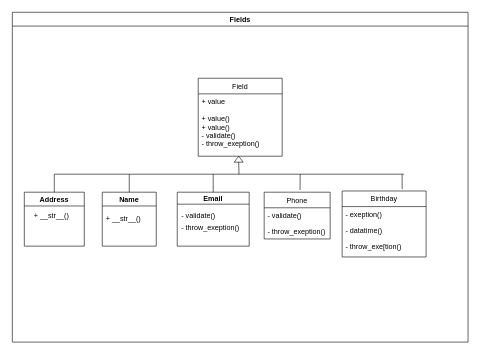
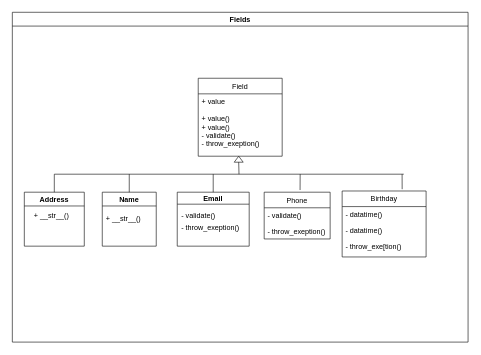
  <mxCell id="0" />
  <mxCell id="1" parent="0" />
  <mxCell id="2" value="Field" style="swimlane;fontStyle=0;childLayout=stackLayout;horizontal=1;startSize=26;fillColor=none;horizontalStack=0;resizeParent=1;resizeParentMax=0;resizeLast=0;collapsible=1;marginBottom=0;" vertex="1" parent="1"><mxGeometry x="330" y="130" width="140" height="130" as="geometry" /></mxCell>
  <mxCell id="3" value="+ value&#10;&#10;+ value()&#10;+ value()&#10;- validate()&#10;- throw_exeption()&#10;" style="text;strokeColor=none;fillColor=none;align=left;verticalAlign=top;spacingLeft=4;spacingRight=4;overflow=hidden;rotatable=0;points=[[0,0.5],[1,0.5]];portConstraint=eastwest;" vertex="1" parent="2"><mxGeometry y="26" width="140" height="104" as="geometry" /></mxCell>
  <mxCell id="4" value="Name" style="swimlane;" vertex="1" parent="1"><mxGeometry x="170" y="320" width="90" height="90" as="geometry" /></mxCell>
  <mxCell id="5" value="+ __str__()" style="text;html=1;align=center;verticalAlign=middle;resizable=0;points=[];autosize=1;strokeColor=none;fillColor=none;" vertex="1" parent="4"><mxGeometry y="35" width="70" height="20" as="geometry" /></mxCell>
  <mxCell id="6" value="Email" style="swimlane;startSize=20;" vertex="1" parent="1"><mxGeometry x="295" y="320" width="120" height="90" as="geometry" /></mxCell>
  <mxCell id="7" value="- throw_exeption()&lt;br&gt;" style="text;html=1;align=center;verticalAlign=middle;resizable=0;points=[];autosize=1;strokeColor=none;fillColor=none;" vertex="1" parent="6"><mxGeometry y="50" width="110" height="20" as="geometry" /></mxCell>
  <mxCell id="8" value="Address" style="swimlane;startSize=23;" vertex="1" parent="1"><mxGeometry y="320" width="100" height="90" as="geometry" x="40" /></mxCell>
  <mxCell id="9" value="+ __str__()&lt;br&gt;" style="text;html=1;align=center;verticalAlign=middle;resizable=0;points=[];autosize=1;strokeColor=none;fillColor=none;" vertex="1" parent="8"><mxGeometry x="10" y="30" width="70" height="20" as="geometry" /></mxCell>
  <mxCell id="10" value="&lt;br&gt;" style="text;html=1;align=center;verticalAlign=middle;resizable=0;points=[];autosize=1;strokeColor=none;fillColor=none;" vertex="1" parent="1"><mxGeometry x="290" y="350" width="20" height="20" as="geometry" /></mxCell>
  <mxCell id="11" value="- validate()" style="text;html=1;align=center;verticalAlign=middle;resizable=0;points=[];autosize=1;strokeColor=none;fillColor=none;" vertex="1" parent="1"><mxGeometry x="295" y="350" width="70" height="20" as="geometry" /></mxCell>
  <mxCell id="12" value="Phone" style="swimlane;fontStyle=0;childLayout=stackLayout;horizontal=1;startSize=26;fillColor=none;horizontalStack=0;resizeParent=1;resizeParentMax=0;resizeLast=0;collapsible=1;marginBottom=0;" vertex="1" parent="1"><mxGeometry x="440" y="320" width="110" height="78" as="geometry" /></mxCell>
  <mxCell id="13" value="" style="endArrow=none;html=1;exitX=0.715;exitY=-0.027;exitDx=0;exitDy=0;exitPerimeter=0;" edge="1" parent="12" source="16"><mxGeometry width="50" height="50" relative="1" as="geometry"><mxPoint x="230" y="-10" as="sourcePoint" /><mxPoint x="230" y="-30" as="targetPoint" /></mxGeometry></mxCell>
  <mxCell id="14" value="- validate()" style="text;strokeColor=none;fillColor=none;align=left;verticalAlign=top;spacingLeft=4;spacingRight=4;overflow=hidden;rotatable=0;points=[[0,0.5],[1,0.5]];portConstraint=eastwest;" vertex="1" parent="12"><mxGeometry y="26" width="110" height="26" as="geometry" /></mxCell>
  <mxCell id="15" value="- throw_exeption()" style="text;strokeColor=none;fillColor=none;align=left;verticalAlign=top;spacingLeft=4;spacingRight=4;overflow=hidden;rotatable=0;points=[[0,0.5],[1,0.5]];portConstraint=eastwest;" vertex="1" parent="12"><mxGeometry y="52" width="110" height="26" as="geometry" /></mxCell>
  <mxCell id="16" value="Birthday" style="swimlane;fontStyle=0;childLayout=stackLayout;horizontal=1;startSize=26;fillColor=none;horizontalStack=0;resizeParent=1;resizeParentMax=0;resizeLast=0;collapsible=1;marginBottom=0;" vertex="1" parent="1"><mxGeometry x="570" y="318" width="140" height="110" as="geometry" /></mxCell>
- <mxCell id="17" value="- exeption()" style="text;strokeColor=none;fillColor=none;align=left;verticalAlign=top;spacingLeft=4;spacingRight=4;overflow=hidden;rotatable=0;points=[[0,0.5],[1,0.5]];portConstraint=eastwest;" vertex="1" parent="16"><mxGeometry y="26" width="140" height="26" as="geometry" /></mxCell>
+ <mxCell id="17" value="- datatime()" style="text;strokeColor=none;fillColor=none;align=left;verticalAlign=top;spacingLeft=4;spacingRight=4;overflow=hidden;rotatable=0;points=[[0,0.5],[1,0.5]];portConstraint=eastwest;" vertex="1" parent="16"><mxGeometry y="26" width="140" height="26" as="geometry" /></mxCell>
  <mxCell id="18" value="- datatime()&#10;&#10;- throw_exe[tion()" style="text;strokeColor=none;fillColor=none;align=left;verticalAlign=top;spacingLeft=4;spacingRight=4;overflow=hidden;rotatable=0;points=[[0,0.5],[1,0.5]];portConstraint=eastwest;" vertex="1" parent="16"><mxGeometry y="52" width="140" height="58" as="geometry" /></mxCell>
  <mxCell id="19" value="" style="triangle;whiteSpace=wrap;html=1;direction=north;" vertex="1" parent="1"><mxGeometry x="390" y="260" width="15" height="10" as="geometry" /></mxCell>
  <mxCell id="20" value="" style="endArrow=none;html=1;" edge="1" parent="1"><mxGeometry width="50" height="50" relative="1" as="geometry"><mxPoint x="672.759" y="290" as="sourcePoint" /><mxPoint x="90" y="290" as="targetPoint" /></mxGeometry></mxCell>
  <mxCell id="21" value="" style="endArrow=none;html=1;exitX=0.5;exitY=0;exitDx=0;exitDy=0;" edge="1" parent="1" source="8"><mxGeometry width="50" height="50" relative="1" as="geometry"><mxPoint y="340" as="sourcePoint" x="40" /><mxPoint x="90" y="290" as="targetPoint" /></mxGeometry></mxCell>
  <mxCell id="22" value="" style="endArrow=none;html=1;exitX=0.5;exitY=0;exitDx=0;exitDy=0;" edge="1" parent="1" source="4"><mxGeometry width="50" height="50" relative="1" as="geometry"><mxPoint x="190" y="340" as="sourcePoint" /><mxPoint x="215" y="290" as="targetPoint" /></mxGeometry></mxCell>
  <mxCell id="23" value="" style="endArrow=none;html=1;" edge="1" parent="1"><mxGeometry width="50" height="50" relative="1" as="geometry"><mxPoint x="355" y="320" as="sourcePoint" /><mxPoint x="355" y="290" as="targetPoint" /></mxGeometry></mxCell>
  <mxCell id="24" value="" style="endArrow=none;html=1;exitX=0.544;exitY=-0.046;exitDx=0;exitDy=0;exitPerimeter=0;" edge="1" parent="1" source="12"><mxGeometry width="50" height="50" relative="1" as="geometry"><mxPoint x="450" y="340" as="sourcePoint" /><mxPoint x="500" y="290" as="targetPoint" /></mxGeometry></mxCell>
  <mxCell id="25" value="" style="endArrow=none;html=1;entryX=0;entryY=0.5;entryDx=0;entryDy=0;" edge="1" parent="1" target="19"><mxGeometry width="50" height="50" relative="1" as="geometry"><mxPoint x="398" y="290" as="sourcePoint" /><mxPoint x="310" y="290" as="targetPoint" /></mxGeometry></mxCell>
  <mxCell id="26" value="Fields" style="swimlane;" vertex="1" parent="1"><mxGeometry x="20" y="20" width="760" height="550" as="geometry" /></mxCell>
